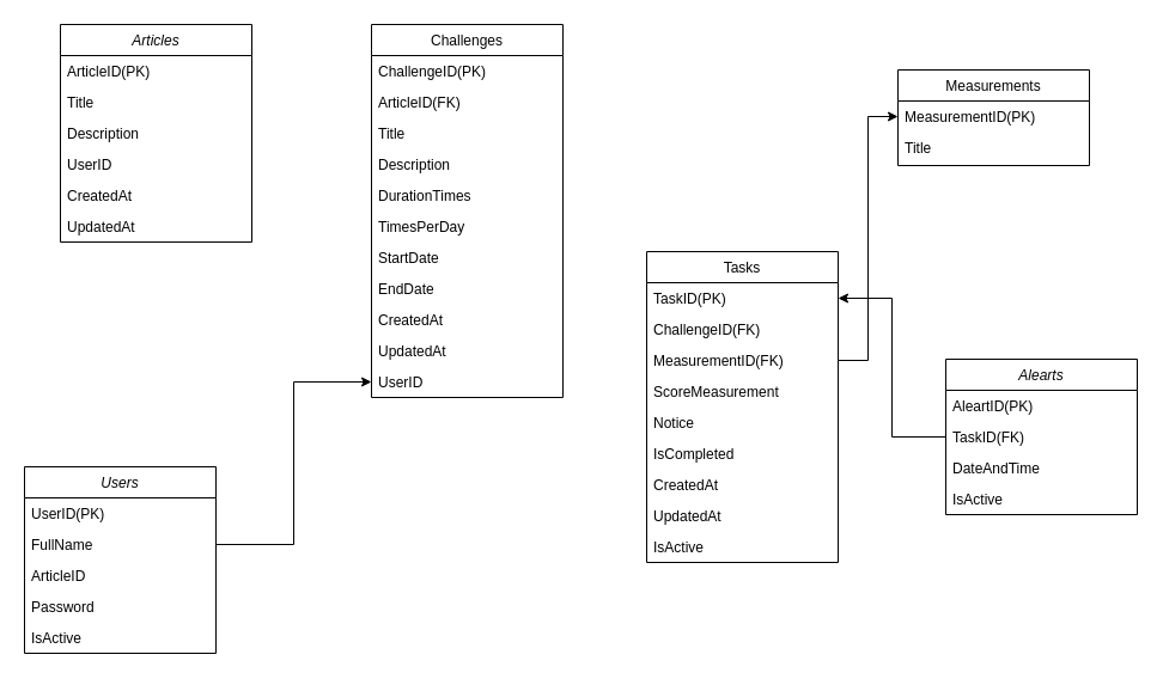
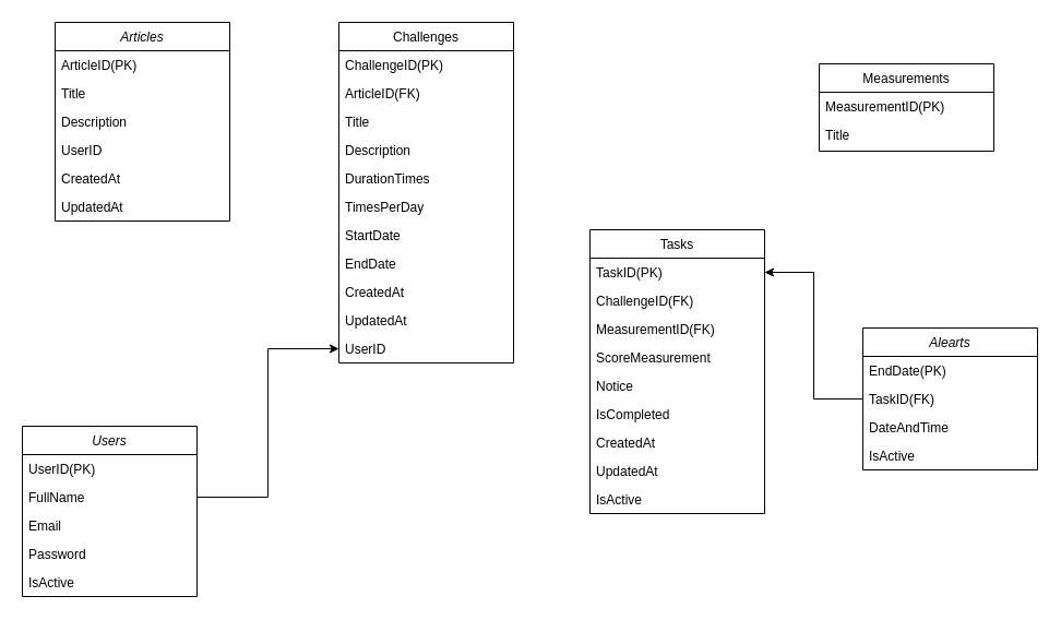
  <mxCell id="0" />
  <mxCell id="1" parent="0" />
  <mxCell id="2" value="Articles " style="swimlane;fontStyle=2;align=center;verticalAlign=top;childLayout=stackLayout;horizontal=1;startSize=26;horizontalStack=0;resizeParent=1;resizeLast=0;collapsible=1;marginBottom=0;rounded=0;shadow=0;strokeWidth=1;" parent="1" vertex="1"><mxGeometry x="50" y="20" width="160" height="182" as="geometry"><mxRectangle x="230" y="140" width="160" height="26" as="alternateBounds" /></mxGeometry></mxCell>
  <mxCell id="3" value="ArticleID(PK)" style="text;align=left;verticalAlign=top;spacingLeft=4;spacingRight=4;overflow=hidden;rotatable=0;points=[[0,0.5],[1,0.5]];portConstraint=eastwest;" parent="2" vertex="1"><mxGeometry y="26" width="160" height="26" as="geometry" /></mxCell>
  <mxCell id="4" value="Title" style="text;align=left;verticalAlign=top;spacingLeft=4;spacingRight=4;overflow=hidden;rotatable=0;points=[[0,0.5],[1,0.5]];portConstraint=eastwest;rounded=0;shadow=0;html=0;" parent="2" vertex="1"><mxGeometry y="52" width="160" height="26" as="geometry" /></mxCell>
  <mxCell id="5" value="Description" style="text;align=left;verticalAlign=top;spacingLeft=4;spacingRight=4;overflow=hidden;rotatable=0;points=[[0,0.5],[1,0.5]];portConstraint=eastwest;rounded=0;shadow=0;html=0;" parent="2" vertex="1"><mxGeometry y="78" width="160" height="26" as="geometry" /></mxCell>
  <mxCell id="6" value="UserID" style="text;align=left;verticalAlign=top;spacingLeft=4;spacingRight=4;overflow=hidden;rotatable=0;points=[[0,0.5],[1,0.5]];portConstraint=eastwest;rounded=0;shadow=0;html=0;" parent="2" vertex="1"><mxGeometry y="104" width="160" height="26" as="geometry" /></mxCell>
  <mxCell id="7" value="CreatedAt" style="text;align=left;verticalAlign=top;spacingLeft=4;spacingRight=4;overflow=hidden;rotatable=0;points=[[0,0.5],[1,0.5]];portConstraint=eastwest;rounded=0;shadow=0;html=0;" parent="2" vertex="1"><mxGeometry y="130" width="160" height="26" as="geometry" /></mxCell>
  <mxCell id="8" value="UpdatedAt" style="text;align=left;verticalAlign=top;spacingLeft=4;spacingRight=4;overflow=hidden;rotatable=0;points=[[0,0.5],[1,0.5]];portConstraint=eastwest;rounded=0;shadow=0;html=0;" parent="2" vertex="1"><mxGeometry y="156" width="160" height="26" as="geometry" /></mxCell>
  <mxCell id="9" value="Tasks" style="swimlane;fontStyle=0;align=center;verticalAlign=top;childLayout=stackLayout;horizontal=1;startSize=26;horizontalStack=0;resizeParent=1;resizeLast=0;collapsible=1;marginBottom=0;rounded=0;shadow=0;strokeWidth=1;" parent="1" vertex="1"><mxGeometry x="540" y="210" width="160" height="260" as="geometry"><mxRectangle x="130" y="380" width="160" height="26" as="alternateBounds" /></mxGeometry></mxCell>
  <mxCell id="10" value="TaskID(PK)" style="text;align=left;verticalAlign=top;spacingLeft=4;spacingRight=4;overflow=hidden;rotatable=0;points=[[0,0.5],[1,0.5]];portConstraint=eastwest;" parent="9" vertex="1"><mxGeometry y="26" width="160" height="26" as="geometry" /></mxCell>
  <mxCell id="11" value="ChallengeID(FK)" style="text;align=left;verticalAlign=top;spacingLeft=4;spacingRight=4;overflow=hidden;rotatable=0;points=[[0,0.5],[1,0.5]];portConstraint=eastwest;" parent="9" vertex="1"><mxGeometry y="52" width="160" height="26" as="geometry" /></mxCell>
  <mxCell id="12" value="MeasurementID(FK)" style="text;align=left;verticalAlign=top;spacingLeft=4;spacingRight=4;overflow=hidden;rotatable=0;points=[[0,0.5],[1,0.5]];portConstraint=eastwest;rounded=0;shadow=0;html=0;" parent="9" vertex="1"><mxGeometry y="78" width="160" height="26" as="geometry" /></mxCell>
  <mxCell id="13" value="ScoreMeasurement" style="text;align=left;verticalAlign=top;spacingLeft=4;spacingRight=4;overflow=hidden;rotatable=0;points=[[0,0.5],[1,0.5]];portConstraint=eastwest;rounded=0;shadow=0;html=0;" parent="9" vertex="1"><mxGeometry y="104" width="160" height="26" as="geometry" /></mxCell>
  <mxCell id="14" value="Notice" style="text;align=left;verticalAlign=top;spacingLeft=4;spacingRight=4;overflow=hidden;rotatable=0;points=[[0,0.5],[1,0.5]];portConstraint=eastwest;rounded=0;shadow=0;html=0;" parent="9" vertex="1"><mxGeometry y="130" width="160" height="26" as="geometry" /></mxCell>
  <mxCell id="15" value="IsCompleted" style="text;align=left;verticalAlign=top;spacingLeft=4;spacingRight=4;overflow=hidden;rotatable=0;points=[[0,0.5],[1,0.5]];portConstraint=eastwest;rounded=0;shadow=0;html=0;" parent="9" vertex="1"><mxGeometry y="156" width="160" height="26" as="geometry" /></mxCell>
  <mxCell id="16" value="CreatedAt" style="text;align=left;verticalAlign=top;spacingLeft=4;spacingRight=4;overflow=hidden;rotatable=0;points=[[0,0.5],[1,0.5]];portConstraint=eastwest;rounded=0;shadow=0;html=0;" parent="9" vertex="1"><mxGeometry y="182" width="160" height="26" as="geometry" /></mxCell>
  <mxCell id="17" value="UpdatedAt" style="text;align=left;verticalAlign=top;spacingLeft=4;spacingRight=4;overflow=hidden;rotatable=0;points=[[0,0.5],[1,0.5]];portConstraint=eastwest;rounded=0;shadow=0;html=0;" parent="9" vertex="1"><mxGeometry y="208" width="160" height="26" as="geometry" /></mxCell>
  <mxCell id="18" value="IsActive" style="text;align=left;verticalAlign=top;spacingLeft=4;spacingRight=4;overflow=hidden;rotatable=0;points=[[0,0.5],[1,0.5]];portConstraint=eastwest;rounded=0;shadow=0;html=0;" parent="9" vertex="1"><mxGeometry y="234" width="160" height="26" as="geometry" /></mxCell>
  <mxCell id="19" value="Measurements" style="swimlane;fontStyle=0;align=center;verticalAlign=top;childLayout=stackLayout;horizontal=1;startSize=26;horizontalStack=0;resizeParent=1;resizeLast=0;collapsible=1;marginBottom=0;rounded=0;shadow=0;strokeWidth=1;" parent="1" vertex="1"><mxGeometry x="750" y="58" width="160" height="80" as="geometry"><mxRectangle x="340" y="380" width="170" height="26" as="alternateBounds" /></mxGeometry></mxCell>
  <mxCell id="20" value="MeasurementID(PK)" style="text;align=left;verticalAlign=top;spacingLeft=4;spacingRight=4;overflow=hidden;rotatable=0;points=[[0,0.5],[1,0.5]];portConstraint=eastwest;rounded=0;shadow=0;html=0;" parent="19" vertex="1"><mxGeometry y="26" width="160" height="26" as="geometry" /></mxCell>
  <mxCell id="21" value="Title" style="text;align=left;verticalAlign=top;spacingLeft=4;spacingRight=4;overflow=hidden;rotatable=0;points=[[0,0.5],[1,0.5]];portConstraint=eastwest;rounded=0;shadow=0;html=0;" parent="19" vertex="1"><mxGeometry y="52" width="160" height="26" as="geometry" /></mxCell>
  <mxCell id="22" value="Challenges" style="swimlane;fontStyle=0;align=center;verticalAlign=top;childLayout=stackLayout;horizontal=1;startSize=26;horizontalStack=0;resizeParent=1;resizeLast=0;collapsible=1;marginBottom=0;rounded=0;shadow=0;strokeWidth=1;" parent="1" vertex="1"><mxGeometry x="310" y="20" width="160" height="312" as="geometry"><mxRectangle x="550" y="140" width="160" height="26" as="alternateBounds" /></mxGeometry></mxCell>
  <mxCell id="23" value="ChallengeID(PK)" style="text;align=left;verticalAlign=top;spacingLeft=4;spacingRight=4;overflow=hidden;rotatable=0;points=[[0,0.5],[1,0.5]];portConstraint=eastwest;" parent="22" vertex="1"><mxGeometry y="26" width="160" height="26" as="geometry" /></mxCell>
  <mxCell id="24" value="ArticleID(FK)" style="text;align=left;verticalAlign=top;spacingLeft=4;spacingRight=4;overflow=hidden;rotatable=0;points=[[0,0.5],[1,0.5]];portConstraint=eastwest;" parent="22" vertex="1"><mxGeometry y="52" width="160" height="26" as="geometry" /></mxCell>
  <mxCell id="25" value="Title" style="text;align=left;verticalAlign=top;spacingLeft=4;spacingRight=4;overflow=hidden;rotatable=0;points=[[0,0.5],[1,0.5]];portConstraint=eastwest;rounded=0;shadow=0;html=0;" parent="22" vertex="1"><mxGeometry y="78" width="160" height="26" as="geometry" /></mxCell>
  <mxCell id="26" value="Description" style="text;align=left;verticalAlign=top;spacingLeft=4;spacingRight=4;overflow=hidden;rotatable=0;points=[[0,0.5],[1,0.5]];portConstraint=eastwest;rounded=0;shadow=0;html=0;" parent="22" vertex="1"><mxGeometry y="104" width="160" height="26" as="geometry" /></mxCell>
  <mxCell id="27" value="DurationTimes" style="text;align=left;verticalAlign=top;spacingLeft=4;spacingRight=4;overflow=hidden;rotatable=0;points=[[0,0.5],[1,0.5]];portConstraint=eastwest;rounded=0;shadow=0;html=0;" parent="22" vertex="1"><mxGeometry y="130" width="160" height="26" as="geometry" /></mxCell>
  <mxCell id="28" value="TimesPerDay" style="text;align=left;verticalAlign=top;spacingLeft=4;spacingRight=4;overflow=hidden;rotatable=0;points=[[0,0.5],[1,0.5]];portConstraint=eastwest;rounded=0;shadow=0;html=0;" parent="22" vertex="1"><mxGeometry y="156" width="160" height="26" as="geometry" /></mxCell>
  <mxCell id="29" value="StartDate" style="text;align=left;verticalAlign=top;spacingLeft=4;spacingRight=4;overflow=hidden;rotatable=0;points=[[0,0.5],[1,0.5]];portConstraint=eastwest;rounded=0;shadow=0;html=0;" parent="22" vertex="1"><mxGeometry y="182" width="160" height="26" as="geometry" /></mxCell>
  <mxCell id="30" value="EndDate" style="text;align=left;verticalAlign=top;spacingLeft=4;spacingRight=4;overflow=hidden;rotatable=0;points=[[0,0.5],[1,0.5]];portConstraint=eastwest;rounded=0;shadow=0;html=0;" parent="22" vertex="1"><mxGeometry y="208" width="160" height="26" as="geometry" /></mxCell>
  <mxCell id="31" value="CreatedAt" style="text;align=left;verticalAlign=top;spacingLeft=4;spacingRight=4;overflow=hidden;rotatable=0;points=[[0,0.5],[1,0.5]];portConstraint=eastwest;rounded=0;shadow=0;html=0;" parent="22" vertex="1"><mxGeometry y="234" width="160" height="26" as="geometry" /></mxCell>
  <mxCell id="32" value="UpdatedAt" style="text;align=left;verticalAlign=top;spacingLeft=4;spacingRight=4;overflow=hidden;rotatable=0;points=[[0,0.5],[1,0.5]];portConstraint=eastwest;rounded=0;shadow=0;html=0;" parent="22" vertex="1"><mxGeometry y="260" width="160" height="26" as="geometry" /></mxCell>
  <mxCell id="33" value="UserID" style="text;align=left;verticalAlign=top;spacingLeft=4;spacingRight=4;overflow=hidden;rotatable=0;points=[[0,0.5],[1,0.5]];portConstraint=eastwest;rounded=0;shadow=0;html=0;" parent="22" vertex="1"><mxGeometry y="286" width="160" height="26" as="geometry" /></mxCell>
- <mxCell id="34" style="edgeStyle=orthogonalEdgeStyle;rounded=0;orthogonalLoop=1;jettySize=auto;html=1;exitX=1;exitY=0.5;exitDx=0;exitDy=0;" parent="1" source="12" target="20" edge="1"><mxGeometry relative="1" as="geometry" /></mxCell>
  <mxCell id="35" value="Users" style="swimlane;fontStyle=2;align=center;verticalAlign=top;childLayout=stackLayout;horizontal=1;startSize=26;horizontalStack=0;resizeParent=1;resizeLast=0;collapsible=1;marginBottom=0;rounded=0;shadow=0;strokeWidth=1;" parent="1" vertex="1"><mxGeometry x="20" y="390" width="160" height="156" as="geometry"><mxRectangle x="230" y="140" width="160" height="26" as="alternateBounds" /></mxGeometry></mxCell>
  <mxCell id="36" value="UserID(PK)" style="text;align=left;verticalAlign=top;spacingLeft=4;spacingRight=4;overflow=hidden;rotatable=0;points=[[0,0.5],[1,0.5]];portConstraint=eastwest;" parent="35" vertex="1"><mxGeometry y="26" width="160" height="26" as="geometry" /></mxCell>
  <mxCell id="37" value="FullName" style="text;align=left;verticalAlign=top;spacingLeft=4;spacingRight=4;overflow=hidden;rotatable=0;points=[[0,0.5],[1,0.5]];portConstraint=eastwest;" parent="35" vertex="1"><mxGeometry y="52" width="160" height="26" as="geometry" /></mxCell>
- <mxCell id="38" value="ArticleID" style="text;align=left;verticalAlign=top;spacingLeft=4;spacingRight=4;overflow=hidden;rotatable=0;points=[[0,0.5],[1,0.5]];portConstraint=eastwest;rounded=0;shadow=0;html=0;" parent="35" vertex="1"><mxGeometry y="78" width="160" height="26" as="geometry" /></mxCell>
+ <mxCell id="38" value="Email" style="text;align=left;verticalAlign=top;spacingLeft=4;spacingRight=4;overflow=hidden;rotatable=0;points=[[0,0.5],[1,0.5]];portConstraint=eastwest;rounded=0;shadow=0;html=0;" parent="35" vertex="1"><mxGeometry y="78" width="160" height="26" as="geometry" /></mxCell>
  <mxCell id="39" value="Password" style="text;align=left;verticalAlign=top;spacingLeft=4;spacingRight=4;overflow=hidden;rotatable=0;points=[[0,0.5],[1,0.5]];portConstraint=eastwest;rounded=0;shadow=0;html=0;" parent="35" vertex="1"><mxGeometry y="104" width="160" height="26" as="geometry" /></mxCell>
  <mxCell id="40" value="IsActive" style="text;align=left;verticalAlign=top;spacingLeft=4;spacingRight=4;overflow=hidden;rotatable=0;points=[[0,0.5],[1,0.5]];portConstraint=eastwest;rounded=0;shadow=0;html=0;" parent="35" vertex="1"><mxGeometry y="130" width="160" height="26" as="geometry" /></mxCell>
  <mxCell id="41" style="edgeStyle=orthogonalEdgeStyle;rounded=0;orthogonalLoop=1;jettySize=auto;html=1;entryX=0;entryY=0.5;entryDx=0;entryDy=0;" parent="1" source="37" target="33" edge="1"><mxGeometry relative="1" as="geometry" /></mxCell>
  <mxCell id="42" value="Alearts" style="swimlane;fontStyle=2;align=center;verticalAlign=top;childLayout=stackLayout;horizontal=1;startSize=26;horizontalStack=0;resizeParent=1;resizeLast=0;collapsible=1;marginBottom=0;rounded=0;shadow=0;strokeWidth=1;" parent="1" vertex="1"><mxGeometry x="790" y="300" width="160" height="130" as="geometry"><mxRectangle x="230" y="140" width="160" height="26" as="alternateBounds" /></mxGeometry></mxCell>
- <mxCell id="43" value="AleartID(PK)" style="text;align=left;verticalAlign=top;spacingLeft=4;spacingRight=4;overflow=hidden;rotatable=0;points=[[0,0.5],[1,0.5]];portConstraint=eastwest;" parent="42" vertex="1"><mxGeometry y="26" width="160" height="26" as="geometry" /></mxCell>
+ <mxCell id="43" value="EndDate(PK)" style="text;align=left;verticalAlign=top;spacingLeft=4;spacingRight=4;overflow=hidden;rotatable=0;points=[[0,0.5],[1,0.5]];portConstraint=eastwest;" parent="42" vertex="1"><mxGeometry y="26" width="160" height="26" as="geometry" /></mxCell>
  <mxCell id="44" value="TaskID(FK)" style="text;align=left;verticalAlign=top;spacingLeft=4;spacingRight=4;overflow=hidden;rotatable=0;points=[[0,0.5],[1,0.5]];portConstraint=eastwest;rounded=0;shadow=0;html=0;" parent="42" vertex="1"><mxGeometry y="52" width="160" height="26" as="geometry" /></mxCell>
  <mxCell id="45" value="DateAndTime" style="text;align=left;verticalAlign=top;spacingLeft=4;spacingRight=4;overflow=hidden;rotatable=0;points=[[0,0.5],[1,0.5]];portConstraint=eastwest;rounded=0;shadow=0;html=0;" parent="42" vertex="1"><mxGeometry y="78" width="160" height="26" as="geometry" /></mxCell>
  <mxCell id="46" value="IsActive" style="text;align=left;verticalAlign=top;spacingLeft=4;spacingRight=4;overflow=hidden;rotatable=0;points=[[0,0.5],[1,0.5]];portConstraint=eastwest;rounded=0;shadow=0;html=0;" parent="42" vertex="1"><mxGeometry y="104" width="160" height="26" as="geometry" /></mxCell>
  <mxCell id="47" style="edgeStyle=orthogonalEdgeStyle;rounded=0;orthogonalLoop=1;jettySize=auto;html=1;entryX=1;entryY=0.5;entryDx=0;entryDy=0;" parent="1" source="44" target="10" edge="1"><mxGeometry relative="1" as="geometry" /></mxCell>
